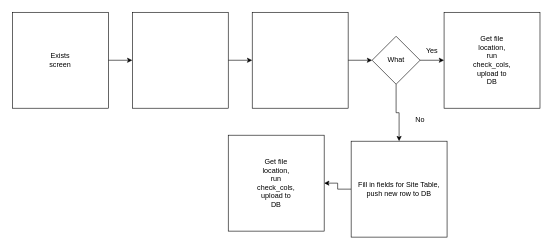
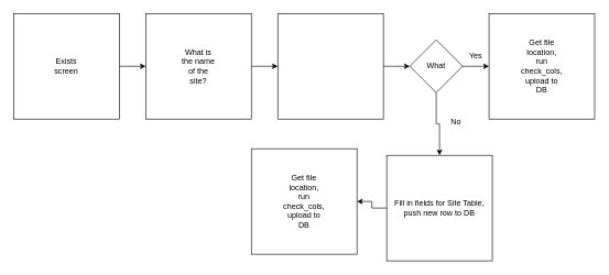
  <mxCell id="0" />
  <mxCell id="1" parent="0" />
  <mxCell id="2" style="edgeStyle=orthogonalEdgeStyle;rounded=0;orthogonalLoop=1;jettySize=auto;html=1;entryX=0;entryY=0.5;entryDx=0;entryDy=0;" edge="1" parent="1" source="3" target="6"><mxGeometry relative="1" as="geometry" /></mxCell>
  <mxCell id="3" value="" style="whiteSpace=wrap;html=1;aspect=fixed;" vertex="1" parent="1"><mxGeometry x="20" y="20" width="160" height="160" as="geometry" /></mxCell>
  <mxCell id="4" value="Exists screen" style="text;html=1;align=center;verticalAlign=middle;whiteSpace=wrap;rounded=0;" vertex="1" parent="1"><mxGeometry x="70" y="85" width="60" height="30" as="geometry" /></mxCell>
  <mxCell id="5" style="edgeStyle=orthogonalEdgeStyle;rounded=0;orthogonalLoop=1;jettySize=auto;html=1;entryX=0;entryY=0.5;entryDx=0;entryDy=0;" edge="1" parent="1" source="6" target="9"><mxGeometry relative="1" as="geometry" /></mxCell>
  <mxCell id="6" value="" style="whiteSpace=wrap;html=1;aspect=fixed;" vertex="1" parent="1"><mxGeometry x="220" y="20" width="160" height="160" as="geometry" /></mxCell>
+ <mxCell id="7" value="What is the name of the site?" style="text;html=1;align=center;verticalAlign=middle;whiteSpace=wrap;rounded=0;" vertex="1" parent="1"><mxGeometry x="270" y="85" width="60" height="30" as="geometry" /></mxCell>
  <mxCell id="8" style="edgeStyle=orthogonalEdgeStyle;rounded=0;orthogonalLoop=1;jettySize=auto;html=1;entryX=0;entryY=0.5;entryDx=0;entryDy=0;" edge="1" parent="1" source="9" target="12"><mxGeometry relative="1" as="geometry" /></mxCell>
  <mxCell id="9" value="" style="whiteSpace=wrap;html=1;aspect=fixed;" vertex="1" parent="1"><mxGeometry x="420" y="20" width="160" height="160" as="geometry" /></mxCell>
  <mxCell id="10" style="edgeStyle=orthogonalEdgeStyle;rounded=0;orthogonalLoop=1;jettySize=auto;html=1;entryX=0;entryY=0.5;entryDx=0;entryDy=0;" edge="1" parent="1" source="12" target="15"><mxGeometry relative="1" as="geometry" /></mxCell>
  <mxCell id="11" style="edgeStyle=orthogonalEdgeStyle;rounded=0;orthogonalLoop=1;jettySize=auto;html=1;entryX=0.5;entryY=0;entryDx=0;entryDy=0;" edge="1" parent="1" source="12" target="18"><mxGeometry relative="1" as="geometry" /></mxCell>
  <mxCell id="12" value="" style="rhombus;whiteSpace=wrap;html=1;" vertex="1" parent="1"><mxGeometry x="620" y="60" width="80" height="80" as="geometry" /></mxCell>
  <mxCell id="13" value="What" style="text;html=1;align=center;verticalAlign=middle;whiteSpace=wrap;rounded=0;" vertex="1" parent="1"><mxGeometry x="630" y="85" width="60" height="30" as="geometry" /></mxCell>
  <mxCell id="14" value="Yes" style="text;html=1;align=center;verticalAlign=middle;whiteSpace=wrap;rounded=0;" vertex="1" parent="1"><mxGeometry x="690" y="70" width="60" height="30" as="geometry" /></mxCell>
  <mxCell id="15" value="" style="whiteSpace=wrap;html=1;aspect=fixed;" vertex="1" parent="1"><mxGeometry x="740" y="20" width="160" height="160" as="geometry" /></mxCell>
  <mxCell id="16" value="Get file location, run check_cols, upload to DB" style="text;html=1;align=center;verticalAlign=middle;whiteSpace=wrap;rounded=0;" vertex="1" parent="1"><mxGeometry x="790" y="85" width="60" height="30" as="geometry" /></mxCell>
  <mxCell id="17" style="edgeStyle=orthogonalEdgeStyle;rounded=0;orthogonalLoop=1;jettySize=auto;html=1;entryX=1;entryY=0.5;entryDx=0;entryDy=0;" edge="1" parent="1" source="18" target="20"><mxGeometry relative="1" as="geometry" /></mxCell>
  <mxCell id="18" value="Fill in fields for Site Table, push new row to DB" style="whiteSpace=wrap;html=1;aspect=fixed;" vertex="1" parent="1"><mxGeometry x="585" y="235" width="160" height="160" as="geometry" /></mxCell>
- <mxCell id="19" value="No" style="text;html=1;align=center;verticalAlign=middle;whiteSpace=wrap;rounded=0;" vertex="1" parent="1"><mxGeometry x="670" y="185" width="60" height="30" as="geometry" /></mxCell>
+ <mxCell id="19" value="No" style="text;html=1;align=center;verticalAlign=middle;whiteSpace=wrap;rounded=0;" vertex="1" parent="1"><mxGeometry x="660" y="170" width="60" height="30" as="geometry" /></mxCell>
  <mxCell id="20" value="" style="whiteSpace=wrap;html=1;aspect=fixed;" vertex="1" parent="1"><mxGeometry x="380" y="225" width="160" height="160" as="geometry" /></mxCell>
  <mxCell id="21" value="Get file location, run check_cols, upload to DB" style="text;html=1;align=center;verticalAlign=middle;whiteSpace=wrap;rounded=0;" vertex="1" parent="1"><mxGeometry x="430" y="290" width="60" height="30" as="geometry" /></mxCell>
